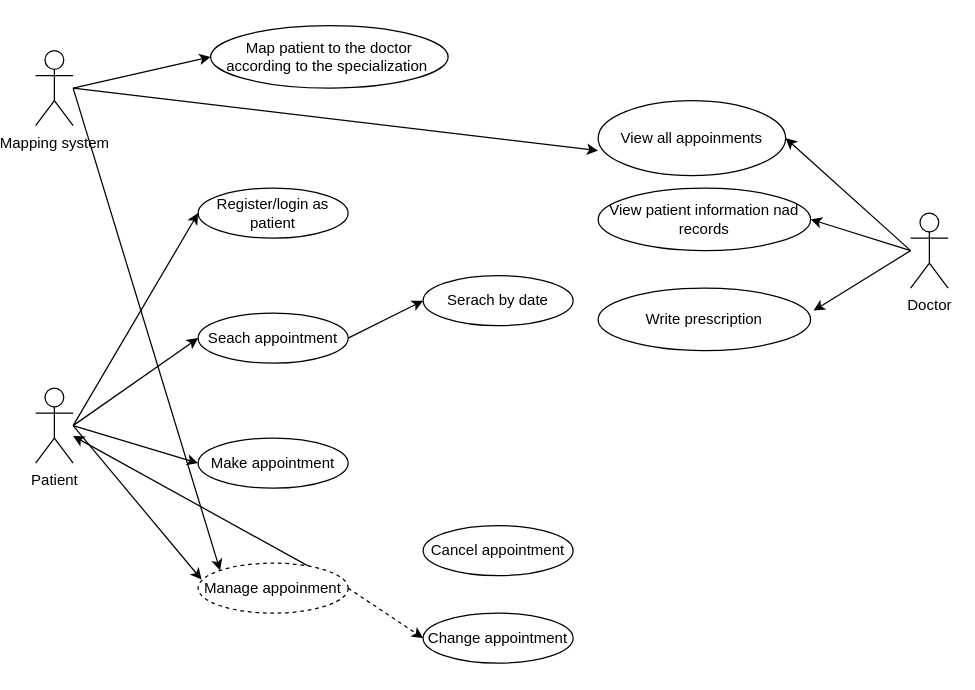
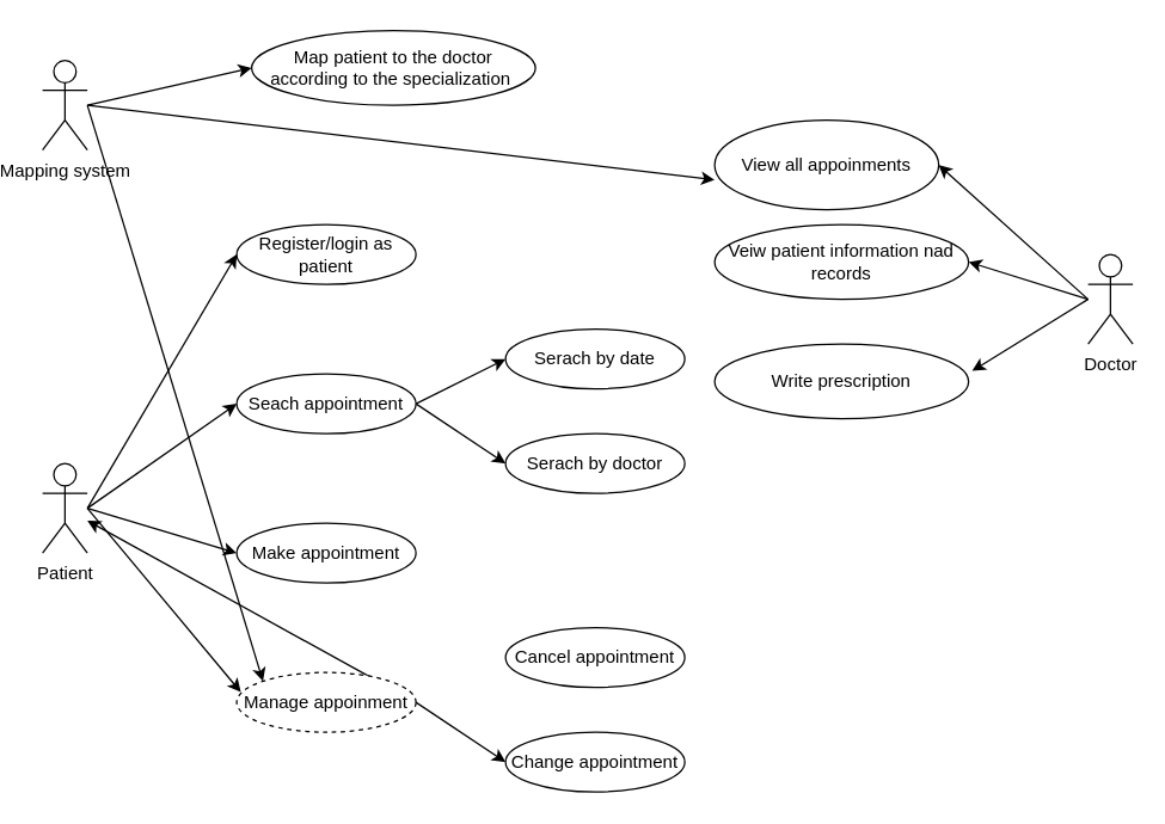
  <mxCell id="0" />
  <mxCell id="1" parent="0" />
  <mxCell id="2" style="edgeStyle=none;rounded=0;orthogonalLoop=1;jettySize=auto;html=1;entryX=0;entryY=0.5;entryDx=0;entryDy=0;" edge="1" parent="1" target="15"><mxGeometry relative="1" as="geometry"><mxPoint x="50" y="340" as="sourcePoint" /></mxGeometry></mxCell>
  <mxCell id="3" style="edgeStyle=none;rounded=0;orthogonalLoop=1;jettySize=auto;html=1;entryX=0;entryY=0.5;entryDx=0;entryDy=0;" edge="1" parent="1" target="18"><mxGeometry relative="1" as="geometry"><mxPoint x="50" y="340" as="sourcePoint" /></mxGeometry></mxCell>
  <mxCell id="4" style="edgeStyle=none;rounded=0;orthogonalLoop=1;jettySize=auto;html=1;entryX=0;entryY=0.5;entryDx=0;entryDy=0;" edge="1" parent="1" target="21"><mxGeometry relative="1" as="geometry"><mxPoint x="50" y="340" as="sourcePoint" /></mxGeometry></mxCell>
  <mxCell id="5" style="edgeStyle=none;rounded=0;orthogonalLoop=1;jettySize=auto;html=1;entryX=0.023;entryY=0.33;entryDx=0;entryDy=0;entryPerimeter=0;" edge="1" parent="1" target="24"><mxGeometry relative="1" as="geometry"><mxPoint x="50" y="340" as="sourcePoint" /></mxGeometry></mxCell>
  <mxCell id="6" value="Patient" style="shape=umlActor;verticalLabelPosition=bottom;verticalAlign=top;html=1;outlineConnect=0;" vertex="1" parent="1"><mxGeometry x="20" y="310" width="30" height="60" as="geometry" /></mxCell>
  <mxCell id="7" style="edgeStyle=none;rounded=0;orthogonalLoop=1;jettySize=auto;html=1;entryX=1;entryY=0.5;entryDx=0;entryDy=0;" edge="1" parent="1" target="28"><mxGeometry relative="1" as="geometry"><mxPoint x="720" y="200" as="sourcePoint" /></mxGeometry></mxCell>
  <mxCell id="8" style="edgeStyle=none;rounded=0;orthogonalLoop=1;jettySize=auto;html=1;entryX=1;entryY=0.5;entryDx=0;entryDy=0;" edge="1" parent="1" target="29"><mxGeometry relative="1" as="geometry"><mxPoint x="720" y="200" as="sourcePoint" /></mxGeometry></mxCell>
  <mxCell id="9" style="edgeStyle=none;rounded=0;orthogonalLoop=1;jettySize=auto;html=1;entryX=1.014;entryY=0.36;entryDx=0;entryDy=0;entryPerimeter=0;" edge="1" parent="1" target="30"><mxGeometry relative="1" as="geometry"><mxPoint x="720" y="200" as="sourcePoint" /></mxGeometry></mxCell>
  <mxCell id="10" value="Doctor" style="shape=umlActor;verticalLabelPosition=bottom;verticalAlign=top;html=1;outlineConnect=0;" vertex="1" parent="1"><mxGeometry x="720" y="170" width="30" height="60" as="geometry" /></mxCell>
  <mxCell id="11" style="edgeStyle=none;rounded=0;orthogonalLoop=1;jettySize=auto;html=1;entryX=0;entryY=0.5;entryDx=0;entryDy=0;" edge="1" parent="1" target="27"><mxGeometry relative="1" as="geometry"><mxPoint x="50" y="70" as="sourcePoint" /></mxGeometry></mxCell>
  <mxCell id="12" style="edgeStyle=none;rounded=0;orthogonalLoop=1;jettySize=auto;html=1;entryX=0;entryY=0;entryDx=0;entryDy=0;" edge="1" parent="1" target="24"><mxGeometry relative="1" as="geometry"><mxPoint x="50" y="70" as="sourcePoint" /></mxGeometry></mxCell>
  <mxCell id="13" style="edgeStyle=none;rounded=0;orthogonalLoop=1;jettySize=auto;html=1;entryX=0;entryY=0.667;entryDx=0;entryDy=0;entryPerimeter=0;" edge="1" parent="1" target="28"><mxGeometry relative="1" as="geometry"><mxPoint x="50" y="70" as="sourcePoint" /></mxGeometry></mxCell>
  <mxCell id="14" value="Mapping system" style="shape=umlActor;verticalLabelPosition=bottom;verticalAlign=top;html=1;outlineConnect=0;" vertex="1" parent="1"><mxGeometry x="20" y="40" width="30" height="60" as="geometry" /></mxCell>
  <mxCell id="15" value="Register/login as patient" style="ellipse;whiteSpace=wrap;html=1;" vertex="1" parent="1"><mxGeometry x="150" y="150" width="120" height="40" as="geometry" /></mxCell>
  <mxCell id="16" style="edgeStyle=none;rounded=0;orthogonalLoop=1;jettySize=auto;html=1;exitX=1;exitY=0.5;exitDx=0;exitDy=0;entryX=0;entryY=0.5;entryDx=0;entryDy=0;" edge="1" parent="1" source="18" target="19"><mxGeometry relative="1" as="geometry" /></mxCell>
+ <mxCell id="17" style="edgeStyle=none;rounded=0;orthogonalLoop=1;jettySize=auto;html=1;exitX=1;exitY=0.5;exitDx=0;exitDy=0;entryX=0;entryY=0.5;entryDx=0;entryDy=0;" edge="1" parent="1" source="18" target="20"><mxGeometry relative="1" as="geometry" /></mxCell>
  <mxCell id="18" value="Seach appointment" style="ellipse;whiteSpace=wrap;html=1;" vertex="1" parent="1"><mxGeometry x="150" y="250" width="120" height="40" as="geometry" /></mxCell>
  <mxCell id="19" value="Serach by date" style="ellipse;whiteSpace=wrap;html=1;" vertex="1" parent="1"><mxGeometry x="330" y="220" width="120" height="40" as="geometry" /></mxCell>
+ <mxCell id="20" value="Serach by doctor" style="ellipse;whiteSpace=wrap;html=1;" vertex="1" parent="1"><mxGeometry x="330" y="290" width="120" height="40" as="geometry" /></mxCell>
  <mxCell id="21" value="Make appointment" style="ellipse;whiteSpace=wrap;html=1;" vertex="1" parent="1"><mxGeometry x="150" y="350" width="120" height="40" as="geometry" /></mxCell>
  <mxCell id="22" style="edgeStyle=none;rounded=0;orthogonalLoop=1;jettySize=auto;html=1;exitX=1;exitY=0.5;exitDx=0;exitDy=0;" edge="1" parent="1" source="24" target="6"><mxGeometry relative="1" as="geometry" /></mxCell>
- <mxCell id="23" style="edgeStyle=none;rounded=0;orthogonalLoop=1;jettySize=auto;html=1;exitX=1;exitY=0.5;exitDx=0;exitDy=0;entryX=0;entryY=0.5;entryDx=0;entryDy=0;dashed=1;" edge="1" parent="1" source="24" target="26"><mxGeometry relative="1" as="geometry" /></mxCell>
+ <mxCell id="23" style="edgeStyle=none;rounded=0;orthogonalLoop=1;jettySize=auto;html=1;exitX=1;exitY=0.5;exitDx=0;exitDy=0;entryX=0;entryY=0.5;entryDx=0;entryDy=0;" edge="1" parent="1" source="24" target="26"><mxGeometry relative="1" as="geometry" /></mxCell>
  <mxCell id="24" value="Manage appoinment" style="ellipse;whiteSpace=wrap;html=1;dashed=1;" vertex="1" parent="1"><mxGeometry x="150" y="450" width="120" height="40" as="geometry" /></mxCell>
  <mxCell id="25" value="Cancel appointment" style="ellipse;whiteSpace=wrap;html=1;" vertex="1" parent="1"><mxGeometry x="330" y="420" width="120" height="40" as="geometry" /></mxCell>
  <mxCell id="26" value="Change appointment" style="ellipse;whiteSpace=wrap;html=1;" vertex="1" parent="1"><mxGeometry x="330" y="490" width="120" height="40" as="geometry" /></mxCell>
  <mxCell id="27" value="Map patient to the doctor according to the specialization&amp;nbsp;" style="ellipse;whiteSpace=wrap;html=1;" vertex="1" parent="1"><mxGeometry x="160" y="20" width="190" height="50" as="geometry" /></mxCell>
  <mxCell id="28" value="View all appoinments" style="ellipse;whiteSpace=wrap;html=1;" vertex="1" parent="1"><mxGeometry x="470" y="80" width="150" height="60" as="geometry" /></mxCell>
- <mxCell id="29" value="View patient information nad records" style="ellipse;whiteSpace=wrap;html=1;" vertex="1" parent="1"><mxGeometry x="470" y="150" width="170" height="50" as="geometry" /></mxCell>
+ <mxCell id="29" value="Veiw patient information nad records" style="ellipse;whiteSpace=wrap;html=1;" vertex="1" parent="1"><mxGeometry x="470" y="150" width="170" height="50" as="geometry" /></mxCell>
  <mxCell id="30" value="Write prescription" style="ellipse;whiteSpace=wrap;html=1;" vertex="1" parent="1"><mxGeometry x="470" y="230" width="170" height="50" as="geometry" /></mxCell>
